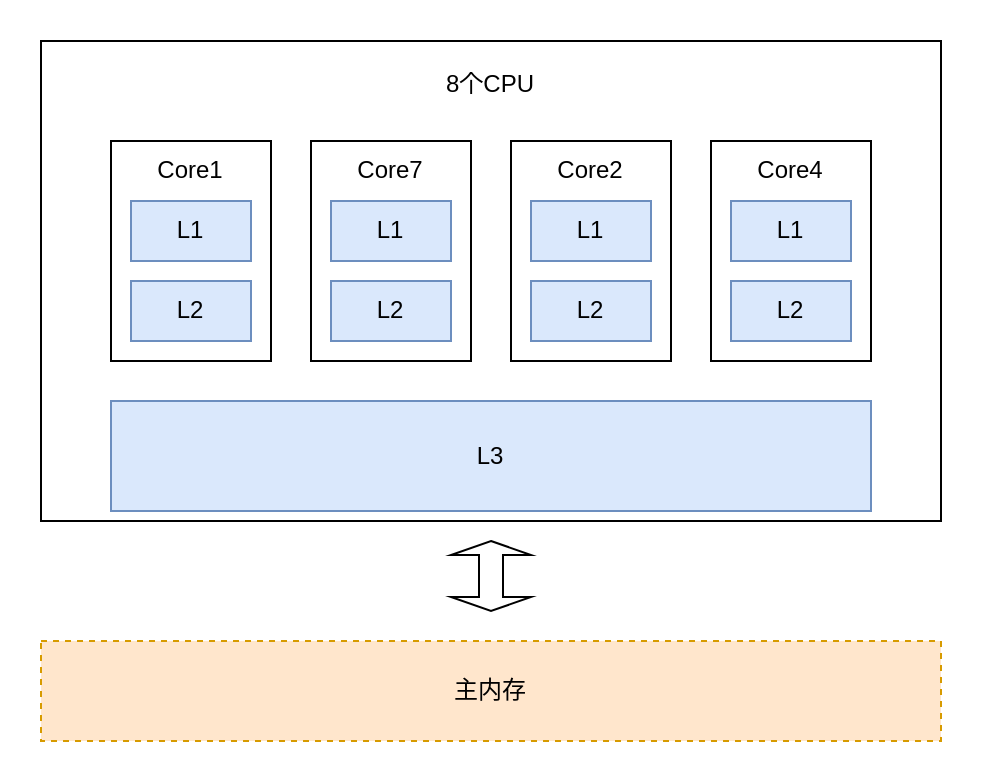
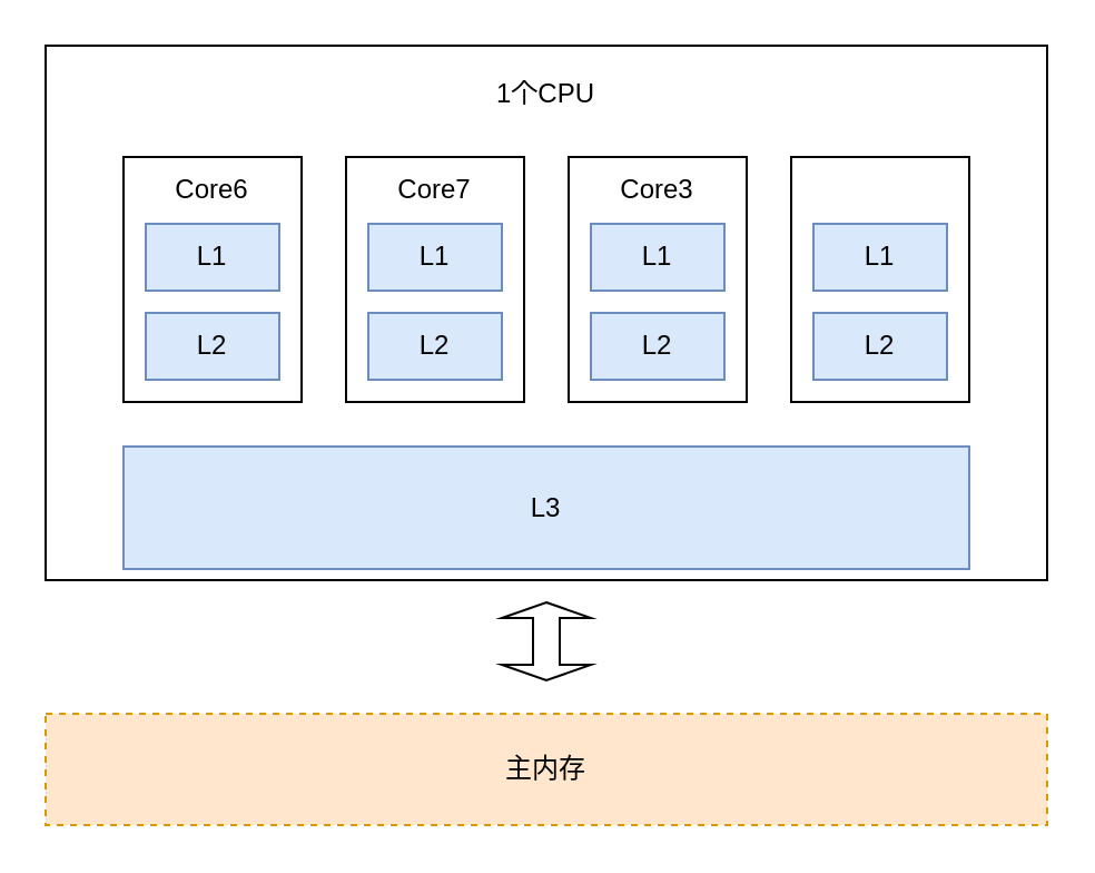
  <mxCell id="0" />
  <mxCell id="1" parent="0" />
  <mxCell id="2" value="" style="rounded=0;whiteSpace=wrap;html=1;" vertex="1" parent="1"><mxGeometry x="20" y="20" width="450" height="240" as="geometry" /></mxCell>
- <mxCell id="3" value="8个CPU" style="text;html=1;strokeColor=none;fillColor=none;align=center;verticalAlign=middle;whiteSpace=wrap;rounded=0;" vertex="1" parent="1"><mxGeometry x="215" y="27" width="60" height="30" as="geometry" /></mxCell>
+ <mxCell id="3" value="1个CPU" style="text;html=1;strokeColor=none;fillColor=none;align=center;verticalAlign=middle;whiteSpace=wrap;rounded=0;" vertex="1" parent="1"><mxGeometry x="215" y="27" width="60" height="30" as="geometry" /></mxCell>
  <mxCell id="4" value="" style="rounded=0;whiteSpace=wrap;html=1;" vertex="1" parent="1"><mxGeometry x="55" y="70" width="80" height="110" as="geometry" /></mxCell>
  <mxCell id="5" value="L1" style="rounded=0;whiteSpace=wrap;html=1;fillColor=#dae8fc;strokeColor=#6c8ebf;" vertex="1" parent="1"><mxGeometry x="65" y="100" width="60" height="30" as="geometry" /></mxCell>
  <mxCell id="6" value="L2" style="rounded=0;whiteSpace=wrap;html=1;fillColor=#dae8fc;strokeColor=#6c8ebf;" vertex="1" parent="1"><mxGeometry x="65" y="140" width="60" height="30" as="geometry" /></mxCell>
- <mxCell id="7" value="Core1" style="text;html=1;strokeColor=none;fillColor=none;align=center;verticalAlign=middle;whiteSpace=wrap;rounded=0;" vertex="1" parent="1"><mxGeometry x="65" y="70" width="60" height="30" as="geometry" /></mxCell>
+ <mxCell id="7" value="Core6" style="text;html=1;strokeColor=none;fillColor=none;align=center;verticalAlign=middle;whiteSpace=wrap;rounded=0;" vertex="1" parent="1"><mxGeometry x="65" y="70" width="60" height="30" as="geometry" /></mxCell>
  <mxCell id="8" value="" style="rounded=0;whiteSpace=wrap;html=1;" vertex="1" parent="1"><mxGeometry x="155" y="70" width="80" height="110" as="geometry" /></mxCell>
  <mxCell id="9" value="L1" style="rounded=0;whiteSpace=wrap;html=1;fillColor=#dae8fc;strokeColor=#6c8ebf;" vertex="1" parent="1"><mxGeometry x="165" y="100" width="60" height="30" as="geometry" /></mxCell>
  <mxCell id="10" value="L2" style="rounded=0;whiteSpace=wrap;html=1;fillColor=#dae8fc;strokeColor=#6c8ebf;" vertex="1" parent="1"><mxGeometry x="165" y="140" width="60" height="30" as="geometry" /></mxCell>
  <mxCell id="11" value="Core7" style="text;html=1;strokeColor=none;fillColor=none;align=center;verticalAlign=middle;whiteSpace=wrap;rounded=0;" vertex="1" parent="1"><mxGeometry x="165" y="70" width="60" height="30" as="geometry" /></mxCell>
  <mxCell id="12" value="" style="rounded=0;whiteSpace=wrap;html=1;" vertex="1" parent="1"><mxGeometry x="255" y="70" width="80" height="110" as="geometry" /></mxCell>
  <mxCell id="13" value="L1" style="rounded=0;whiteSpace=wrap;html=1;fillColor=#dae8fc;strokeColor=#6c8ebf;" vertex="1" parent="1"><mxGeometry x="265" y="100" width="60" height="30" as="geometry" /></mxCell>
  <mxCell id="14" value="L2" style="rounded=0;whiteSpace=wrap;html=1;fillColor=#dae8fc;strokeColor=#6c8ebf;" vertex="1" parent="1"><mxGeometry x="265" y="140" width="60" height="30" as="geometry" /></mxCell>
- <mxCell id="15" value="Core2" style="text;html=1;strokeColor=none;fillColor=none;align=center;verticalAlign=middle;whiteSpace=wrap;rounded=0;" vertex="1" parent="1"><mxGeometry x="265" y="70" width="60" height="30" as="geometry" /></mxCell>
+ <mxCell id="15" value="Core3" style="text;html=1;strokeColor=none;fillColor=none;align=center;verticalAlign=middle;whiteSpace=wrap;rounded=0;" vertex="1" parent="1"><mxGeometry x="265" y="70" width="60" height="30" as="geometry" /></mxCell>
  <mxCell id="16" value="" style="rounded=0;whiteSpace=wrap;html=1;" vertex="1" parent="1"><mxGeometry x="355" y="70" width="80" height="110" as="geometry" /></mxCell>
  <mxCell id="17" value="L1" style="rounded=0;whiteSpace=wrap;html=1;fillColor=#dae8fc;strokeColor=#6c8ebf;" vertex="1" parent="1"><mxGeometry x="365" y="100" width="60" height="30" as="geometry" /></mxCell>
  <mxCell id="18" value="L2" style="rounded=0;whiteSpace=wrap;html=1;fillColor=#dae8fc;strokeColor=#6c8ebf;" vertex="1" parent="1"><mxGeometry x="365" y="140" width="60" height="30" as="geometry" /></mxCell>
- <mxCell id="19" value="Core4" style="text;html=1;strokeColor=none;fillColor=none;align=center;verticalAlign=middle;whiteSpace=wrap;rounded=0;" vertex="1" parent="1"><mxGeometry x="365" y="70" width="60" height="30" as="geometry" /></mxCell>
  <mxCell id="20" value="L3" style="rounded=0;whiteSpace=wrap;html=1;fillColor=#dae8fc;strokeColor=#6c8ebf;" vertex="1" parent="1"><mxGeometry x="55" y="200" width="380" height="55" as="geometry" /></mxCell>
  <mxCell id="21" value="主内存" style="rounded=0;whiteSpace=wrap;html=1;fillColor=#ffe6cc;strokeColor=#d79b00;dashed=1;" vertex="1" parent="1"><mxGeometry x="20" y="320" width="450" height="50" as="geometry" /></mxCell>
  <mxCell id="22" value="" style="shape=doubleArrow;direction=south;whiteSpace=wrap;html=1;" vertex="1" parent="1"><mxGeometry x="225" y="270" width="40" height="35" as="geometry" /></mxCell>
